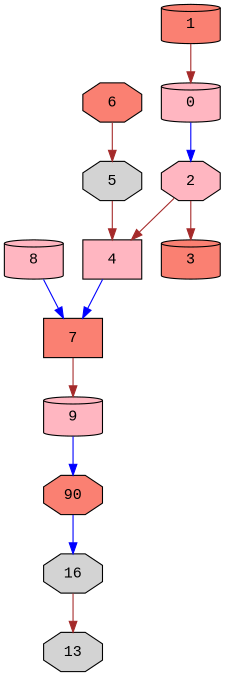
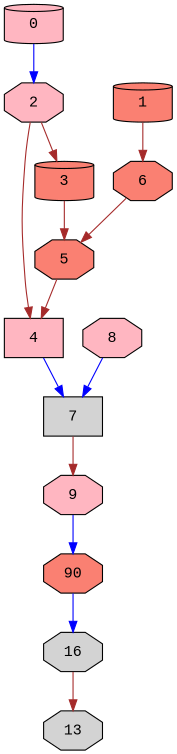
  digraph {
    fontname="Liberation Mono"
    node [color=black fillcolor=lightpink fontname="Liberation Mono" shape=octagon style=filled]
    edge [color=brown fontname="Liberation Mono"]
    n1 [label=0 shape=cylinder]
    n2 [label=2]
    n3 [label=4 shape=box]
    n4 [fillcolor=salmon label=3 shape=cylinder]
    n5 [fillcolor=salmon label=1 shape=cylinder]
-   n6 [fillcolor=salmon label=7 shape=box]
-   n7 [label=9 shape=cylinder]
+   n6 [fillcolor=lightgrey label=7 shape=box]
+   n7 [label=9]
    n8 [fillcolor=salmon label=90]
-   n9 [label=8 shape=cylinder]
-   n10 [fillcolor=lightgrey label=5]
+   n9 [label=8]
+   n10 [fillcolor=salmon label=5]
    n11 [fillcolor=lightgrey label=16]
    n12 [fillcolor=salmon label=6]
    n13 [fillcolor=lightgrey label=13]
    n1 -> n2 [color=blue]
    n2 -> n3
    n2 -> n4
    n3 -> n6 [color=blue]
-   n5 -> n1
+   n4 -> n10
+   n5 -> n12
    n6 -> n7
    n7 -> n8 [color=blue]
    n8 -> n11 [color=blue]
    n9 -> n6 [color=blue]
    n10 -> n3
    n11 -> n13
    n12 -> n10
  }
